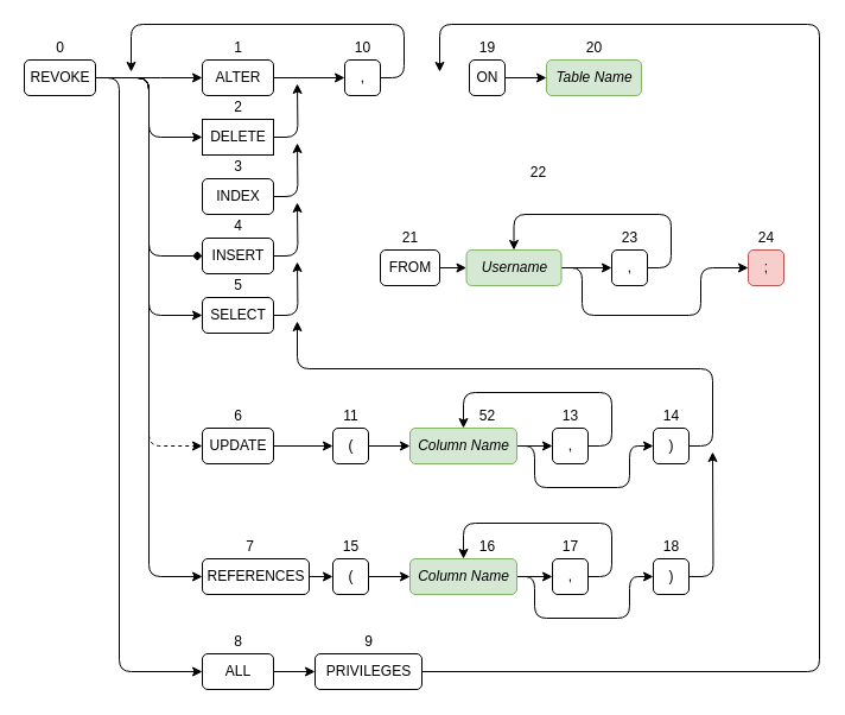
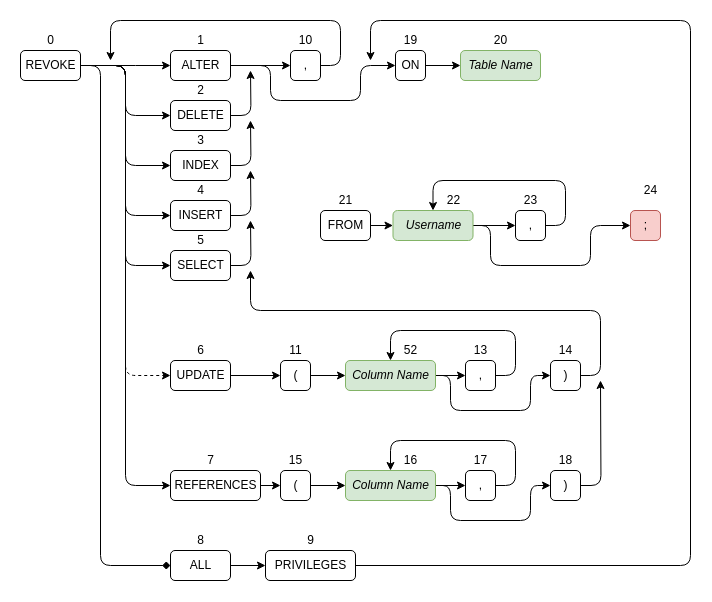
  <mxCell id="0" />
  <mxCell id="1" parent="0" />
  <mxCell id="2" style="edgeStyle=orthogonalEdgeStyle;orthogonalLoop=1;jettySize=auto;html=1;exitX=1;exitY=0.5;exitDx=0;exitDy=0;entryX=0;entryY=0.5;entryDx=0;entryDy=0;" parent="1" source="10" edge="1"><mxGeometry relative="1" as="geometry"><mxPoint x="170" y="65" as="targetPoint" /></mxGeometry></mxCell>
  <mxCell id="3" style="edgeStyle=orthogonalEdgeStyle;orthogonalLoop=1;jettySize=auto;html=1;exitX=1;exitY=0.5;exitDx=0;exitDy=0;entryX=0;entryY=0.5;entryDx=0;entryDy=0;" parent="1" source="10" target="27" edge="1"><mxGeometry relative="1" as="geometry" /></mxCell>
- <mxCell id="5" style="edgeStyle=orthogonalEdgeStyle;orthogonalLoop=1;jettySize=auto;html=1;exitX=1;exitY=0.5;exitDx=0;exitDy=0;entryX=0;entryY=0.5;entryDx=0;entryDy=0;endArrow=diamond;" parent="1" source="10" target="33" edge="1"><mxGeometry relative="1" as="geometry" /></mxCell>
+ <mxCell id="4" style="edgeStyle=orthogonalEdgeStyle;orthogonalLoop=1;jettySize=auto;html=1;exitX=1;exitY=0.5;exitDx=0;exitDy=0;entryX=0;entryY=0.5;entryDx=0;entryDy=0;" parent="1" source="10" target="30" edge="1"><mxGeometry relative="1" as="geometry" /></mxCell>
+ <mxCell id="5" style="edgeStyle=orthogonalEdgeStyle;orthogonalLoop=1;jettySize=auto;html=1;exitX=1;exitY=0.5;exitDx=0;exitDy=0;entryX=0;entryY=0.5;entryDx=0;entryDy=0;" parent="1" source="10" target="33" edge="1"><mxGeometry relative="1" as="geometry" /></mxCell>
  <mxCell id="6" style="edgeStyle=orthogonalEdgeStyle;orthogonalLoop=1;jettySize=auto;html=1;exitX=1;exitY=0.5;exitDx=0;exitDy=0;entryX=0;entryY=0.5;entryDx=0;entryDy=0;dashed=1;" parent="1" source="10" target="36" edge="1"><mxGeometry relative="1" as="geometry" /></mxCell>
  <mxCell id="7" style="edgeStyle=orthogonalEdgeStyle;orthogonalLoop=1;jettySize=auto;html=1;exitX=1;exitY=0.5;exitDx=0;exitDy=0;entryX=0;entryY=0.5;entryDx=0;entryDy=0;" parent="1" source="10" target="39" edge="1"><mxGeometry relative="1" as="geometry" /></mxCell>
- <mxCell id="8" style="edgeStyle=orthogonalEdgeStyle;orthogonalLoop=1;jettySize=auto;html=1;exitX=1;exitY=0.5;exitDx=0;exitDy=0;entryX=0;entryY=0.5;entryDx=0;entryDy=0;" parent="1" source="10" target="42" edge="1"><mxGeometry relative="1" as="geometry"><Array as="points"><mxPoint x="100" y="65" /><mxPoint x="100" y="565" /></Array></mxGeometry></mxCell>
+ <mxCell id="8" style="edgeStyle=orthogonalEdgeStyle;orthogonalLoop=1;jettySize=auto;html=1;exitX=1;exitY=0.5;exitDx=0;exitDy=0;entryX=0;entryY=0.5;entryDx=0;entryDy=0;endArrow=diamond;" parent="1" source="10" target="42" edge="1"><mxGeometry relative="1" as="geometry"><Array as="points"><mxPoint x="100" y="65" /><mxPoint x="100" y="565" /></Array></mxGeometry></mxCell>
  <mxCell id="9" style="edgeStyle=orthogonalEdgeStyle;orthogonalLoop=1;jettySize=auto;html=1;exitX=1;exitY=0.5;exitDx=0;exitDy=0;entryX=0;entryY=0.5;entryDx=0;entryDy=0;" parent="1" source="10" target="84" edge="1"><mxGeometry relative="1" as="geometry" /></mxCell>
  <mxCell id="10" value="REVOKE" style="html=1;rounded=1;" parent="1" vertex="1"><mxGeometry x="20" y="50" width="60" height="30" as="geometry" /></mxCell>
  <mxCell id="11" value="0" style="text;html=1;align=center;verticalAlign=middle;resizable=0;points=[];autosize=1;rounded=1;" parent="1" vertex="1"><mxGeometry x="40" y="30" width="20" height="20" as="geometry" /></mxCell>
  <mxCell id="12" style="edgeStyle=orthogonalEdgeStyle;orthogonalLoop=1;jettySize=auto;html=1;exitX=1;exitY=0.5;exitDx=0;exitDy=0;entryX=0;entryY=0.5;entryDx=0;entryDy=0;" parent="1" source="24" target="14" edge="1"><mxGeometry relative="1" as="geometry"><mxPoint x="250" y="65" as="sourcePoint" /><mxPoint x="280" y="65" as="targetPoint" /></mxGeometry></mxCell>
  <mxCell id="13" style="edgeStyle=orthogonalEdgeStyle;orthogonalLoop=1;jettySize=auto;html=1;exitX=1;exitY=0.5;exitDx=0;exitDy=0;" parent="1" source="14" edge="1"><mxGeometry relative="1" as="geometry"><mxPoint x="110" y="60" as="targetPoint" /><Array as="points"><mxPoint x="340" y="65" /><mxPoint x="340" y="20" /><mxPoint x="110" y="20" /></Array></mxGeometry></mxCell>
  <mxCell id="14" value="," style="html=1;rounded=1;" parent="1" vertex="1"><mxGeometry x="290" y="50" width="30" height="30" as="geometry" /></mxCell>
  <mxCell id="15" value="10" style="text;html=1;align=center;verticalAlign=middle;resizable=0;points=[];autosize=1;rounded=1;" parent="1" vertex="1"><mxGeometry x="290" y="30" width="30" height="20" as="geometry" /></mxCell>
  <mxCell id="16" value=";" style="html=1;fillColor=#f8cecc;strokeColor=#b85450;rounded=1;" parent="1" vertex="1"><mxGeometry x="630" y="210" width="30" height="30" as="geometry" /></mxCell>
- <mxCell id="17" value="24" style="text;html=1;align=center;verticalAlign=middle;resizable=0;points=[];autosize=1;rounded=1;" parent="1" vertex="1"><mxGeometry x="630" y="190" width="30" height="20" as="geometry" /></mxCell>
+ <mxCell id="17" value="24" style="text;html=1;align=center;verticalAlign=middle;resizable=0;points=[];autosize=1;rounded=1;" parent="1" vertex="1"><mxGeometry x="635" y="180" width="30" height="20" as="geometry" /></mxCell>
  <mxCell id="18" style="edgeStyle=orthogonalEdgeStyle;orthogonalLoop=1;jettySize=auto;html=1;exitX=1;exitY=0.5;exitDx=0;exitDy=0;entryX=0;entryY=0.5;entryDx=0;entryDy=0;" parent="1" source="19" target="21" edge="1"><mxGeometry relative="1" as="geometry"><mxPoint x="545" y="65" as="targetPoint" /></mxGeometry></mxCell>
  <mxCell id="19" value="ON" style="html=1;rounded=1;" parent="1" vertex="1"><mxGeometry x="395" y="50" width="30" height="30" as="geometry" /></mxCell>
  <mxCell id="20" value="19" style="text;html=1;align=center;verticalAlign=middle;resizable=0;points=[];autosize=1;rounded=1;" parent="1" vertex="1"><mxGeometry x="395" y="30" width="30" height="20" as="geometry" /></mxCell>
  <mxCell id="21" value="&lt;i&gt;Table Name&lt;/i&gt;" style="html=1;fillColor=#d5e8d4;strokeColor=#82b366;rounded=1;" parent="1" vertex="1"><mxGeometry x="460" y="50" width="80" height="30" as="geometry" /></mxCell>
  <mxCell id="22" value="20" style="text;html=1;align=center;verticalAlign=middle;resizable=0;points=[];autosize=1;rounded=1;" parent="1" vertex="1"><mxGeometry x="485" y="30" width="30" height="20" as="geometry" /></mxCell>
+ <mxCell id="23" style="edgeStyle=orthogonalEdgeStyle;orthogonalLoop=1;jettySize=auto;html=1;exitX=1;exitY=0.5;exitDx=0;exitDy=0;entryX=0;entryY=0.5;entryDx=0;entryDy=0;" parent="1" source="24" target="19" edge="1"><mxGeometry relative="1" as="geometry"><Array as="points"><mxPoint x="270" y="65" /><mxPoint x="270" y="100" /><mxPoint x="360" y="100" /><mxPoint x="360" y="65" /></Array></mxGeometry></mxCell>
  <mxCell id="24" value="ALTER" style="html=1;rounded=1;" parent="1" vertex="1"><mxGeometry x="170" y="50" width="60" height="30" as="geometry" /></mxCell>
  <mxCell id="25" value="1" style="text;html=1;align=center;verticalAlign=middle;resizable=0;points=[];autosize=1;rounded=1;" parent="1" vertex="1"><mxGeometry x="190" y="30" width="20" height="20" as="geometry" /></mxCell>
  <mxCell id="26" style="edgeStyle=orthogonalEdgeStyle;rounded=1;orthogonalLoop=1;jettySize=auto;html=1;exitX=1;exitY=0.5;exitDx=0;exitDy=0;" parent="1" source="27" edge="1"><mxGeometry relative="1" as="geometry"><mxPoint x="250" y="70" as="targetPoint" /></mxGeometry></mxCell>
- <mxCell id="27" value="DELETE" style="html=1;rounded=0;" parent="1" vertex="1"><mxGeometry x="170" y="100" width="60" height="30" as="geometry" /></mxCell>
+ <mxCell id="27" value="DELETE" style="html=1;rounded=1;" parent="1" vertex="1"><mxGeometry x="170" y="100" width="60" height="30" as="geometry" /></mxCell>
  <mxCell id="28" value="2" style="text;html=1;align=center;verticalAlign=middle;resizable=0;points=[];autosize=1;rounded=1;" parent="1" vertex="1"><mxGeometry x="190" y="80" width="20" height="20" as="geometry" /></mxCell>
  <mxCell id="29" style="edgeStyle=orthogonalEdgeStyle;rounded=1;orthogonalLoop=1;jettySize=auto;html=1;exitX=1;exitY=0.5;exitDx=0;exitDy=0;" parent="1" source="30" edge="1"><mxGeometry relative="1" as="geometry"><mxPoint x="250" y="120" as="targetPoint" /></mxGeometry></mxCell>
  <mxCell id="30" value="INDEX" style="html=1;rounded=1;" parent="1" vertex="1"><mxGeometry x="170" y="150" width="60" height="30" as="geometry" /></mxCell>
  <mxCell id="31" value="3" style="text;html=1;align=center;verticalAlign=middle;resizable=0;points=[];autosize=1;rounded=1;" parent="1" vertex="1"><mxGeometry x="190" y="130" width="20" height="20" as="geometry" /></mxCell>
  <mxCell id="32" style="edgeStyle=orthogonalEdgeStyle;rounded=1;orthogonalLoop=1;jettySize=auto;html=1;exitX=1;exitY=0.5;exitDx=0;exitDy=0;" parent="1" source="33" edge="1"><mxGeometry relative="1" as="geometry"><mxPoint x="250" y="170" as="targetPoint" /></mxGeometry></mxCell>
  <mxCell id="33" value="INSERT" style="html=1;rounded=1;" parent="1" vertex="1"><mxGeometry x="170" y="200" width="60" height="30" as="geometry" /></mxCell>
  <mxCell id="34" value="4" style="text;html=1;align=center;verticalAlign=middle;resizable=0;points=[];autosize=1;rounded=1;" parent="1" vertex="1"><mxGeometry x="190" y="180" width="20" height="20" as="geometry" /></mxCell>
  <mxCell id="35" style="edgeStyle=orthogonalEdgeStyle;orthogonalLoop=1;jettySize=auto;html=1;exitX=1;exitY=0.5;exitDx=0;exitDy=0;entryX=0;entryY=0.5;entryDx=0;entryDy=0;" parent="1" source="36" target="51" edge="1"><mxGeometry relative="1" as="geometry" /></mxCell>
  <mxCell id="36" value="UPDATE" style="html=1;rounded=1;" parent="1" vertex="1"><mxGeometry x="170" y="360" width="60" height="30" as="geometry" /></mxCell>
  <mxCell id="37" value="6" style="text;html=1;align=center;verticalAlign=middle;resizable=0;points=[];autosize=1;rounded=1;" parent="1" vertex="1"><mxGeometry x="190" y="340" width="20" height="20" as="geometry" /></mxCell>
  <mxCell id="38" style="edgeStyle=orthogonalEdgeStyle;orthogonalLoop=1;jettySize=auto;html=1;exitX=1;exitY=0.5;exitDx=0;exitDy=0;entryX=0;entryY=0.5;entryDx=0;entryDy=0;" parent="1" source="39" target="48" edge="1"><mxGeometry relative="1" as="geometry" /></mxCell>
  <mxCell id="39" value="REFERENCES" style="html=1;rounded=1;" parent="1" vertex="1"><mxGeometry x="170" y="470" width="90" height="30" as="geometry" /></mxCell>
  <mxCell id="40" value="7" style="text;html=1;align=center;verticalAlign=middle;resizable=0;points=[];autosize=1;rounded=1;" parent="1" vertex="1"><mxGeometry x="200" y="450" width="20" height="20" as="geometry" /></mxCell>
  <mxCell id="41" style="edgeStyle=orthogonalEdgeStyle;orthogonalLoop=1;jettySize=auto;html=1;exitX=1;exitY=0.5;exitDx=0;exitDy=0;entryX=0;entryY=0.5;entryDx=0;entryDy=0;" parent="1" source="42" target="45" edge="1"><mxGeometry relative="1" as="geometry" /></mxCell>
  <mxCell id="42" value="ALL" style="html=1;rounded=1;" parent="1" vertex="1"><mxGeometry x="170" y="550" width="60" height="30" as="geometry" /></mxCell>
  <mxCell id="43" value="8" style="text;html=1;align=center;verticalAlign=middle;resizable=0;points=[];autosize=1;rounded=1;" parent="1" vertex="1"><mxGeometry x="190" y="530" width="20" height="20" as="geometry" /></mxCell>
  <mxCell id="44" style="edgeStyle=orthogonalEdgeStyle;orthogonalLoop=1;jettySize=auto;html=1;exitX=1;exitY=0.5;exitDx=0;exitDy=0;" parent="1" source="45" edge="1"><mxGeometry relative="1" as="geometry"><mxPoint x="370" y="60" as="targetPoint" /><Array as="points"><mxPoint x="690" y="565" /><mxPoint x="690" y="20" /><mxPoint x="370" y="20" /></Array></mxGeometry></mxCell>
  <mxCell id="45" value="PRIVILEGES" style="html=1;rounded=1;" parent="1" vertex="1"><mxGeometry x="265" y="550" width="90" height="30" as="geometry" /></mxCell>
  <mxCell id="46" value="9" style="text;html=1;align=center;verticalAlign=middle;resizable=0;points=[];autosize=1;rounded=1;" parent="1" vertex="1"><mxGeometry x="300" y="530" width="20" height="20" as="geometry" /></mxCell>
  <mxCell id="47" style="edgeStyle=orthogonalEdgeStyle;orthogonalLoop=1;jettySize=auto;html=1;exitX=1;exitY=0.5;exitDx=0;exitDy=0;entryX=0;entryY=0.5;entryDx=0;entryDy=0;" parent="1" source="48" target="65" edge="1"><mxGeometry relative="1" as="geometry" /></mxCell>
  <mxCell id="48" value="(" style="html=1;rounded=1;" parent="1" vertex="1"><mxGeometry x="280" y="470" width="30" height="30" as="geometry" /></mxCell>
  <mxCell id="49" value="15" style="text;html=1;align=center;verticalAlign=middle;resizable=0;points=[];autosize=1;rounded=1;" parent="1" vertex="1"><mxGeometry x="280" y="450" width="30" height="20" as="geometry" /></mxCell>
  <mxCell id="50" style="edgeStyle=orthogonalEdgeStyle;orthogonalLoop=1;jettySize=auto;html=1;exitX=1;exitY=0.5;exitDx=0;exitDy=0;entryX=0;entryY=0.5;entryDx=0;entryDy=0;" parent="1" source="51" target="61" edge="1"><mxGeometry relative="1" as="geometry" /></mxCell>
  <mxCell id="51" value="(" style="html=1;rounded=1;" parent="1" vertex="1"><mxGeometry x="280" y="360" width="30" height="30" as="geometry" /></mxCell>
  <mxCell id="52" value="11" style="text;html=1;align=center;verticalAlign=middle;resizable=0;points=[];autosize=1;rounded=1;" parent="1" vertex="1"><mxGeometry x="280" y="340" width="30" height="20" as="geometry" /></mxCell>
  <mxCell id="53" style="edgeStyle=orthogonalEdgeStyle;orthogonalLoop=1;jettySize=auto;html=1;exitX=1;exitY=0.5;exitDx=0;exitDy=0;entryX=0.5;entryY=0;entryDx=0;entryDy=0;" parent="1" source="54" target="65" edge="1"><mxGeometry relative="1" as="geometry"><Array as="points"><mxPoint x="515" y="485" /><mxPoint x="515" y="440" /><mxPoint x="390" y="440" /></Array></mxGeometry></mxCell>
  <mxCell id="54" value="," style="html=1;rounded=1;" parent="1" vertex="1"><mxGeometry x="465" y="470" width="30" height="30" as="geometry" /></mxCell>
  <mxCell id="55" value="17" style="text;html=1;align=center;verticalAlign=middle;resizable=0;points=[];autosize=1;rounded=1;" parent="1" vertex="1"><mxGeometry x="465" y="450" width="30" height="20" as="geometry" /></mxCell>
  <mxCell id="56" style="edgeStyle=orthogonalEdgeStyle;orthogonalLoop=1;jettySize=auto;html=1;exitX=1;exitY=0.5;exitDx=0;exitDy=0;entryX=0.5;entryY=0;entryDx=0;entryDy=0;" parent="1" source="57" target="61" edge="1"><mxGeometry relative="1" as="geometry"><mxPoint x="365" y="310" as="targetPoint" /><Array as="points"><mxPoint x="515" y="375" /><mxPoint x="515" y="330" /><mxPoint x="390" y="330" /></Array></mxGeometry></mxCell>
  <mxCell id="57" value="," style="html=1;rounded=1;" parent="1" vertex="1"><mxGeometry x="465" y="360" width="30" height="30" as="geometry" /></mxCell>
  <mxCell id="58" value="13" style="text;html=1;align=center;verticalAlign=middle;resizable=0;points=[];autosize=1;rounded=1;" parent="1" vertex="1"><mxGeometry x="465" y="340" width="30" height="20" as="geometry" /></mxCell>
  <mxCell id="59" style="edgeStyle=orthogonalEdgeStyle;orthogonalLoop=1;jettySize=auto;html=1;exitX=1;exitY=0.5;exitDx=0;exitDy=0;entryX=0;entryY=0.5;entryDx=0;entryDy=0;" parent="1" source="61" target="57" edge="1"><mxGeometry relative="1" as="geometry" /></mxCell>
  <mxCell id="60" style="edgeStyle=orthogonalEdgeStyle;rounded=1;orthogonalLoop=1;jettySize=auto;html=1;exitX=1;exitY=0.5;exitDx=0;exitDy=0;entryX=0;entryY=0.5;entryDx=0;entryDy=0;" parent="1" source="61" edge="1" target="68"><mxGeometry relative="1" as="geometry"><mxPoint x="530" y="380" as="targetPoint" /><Array as="points"><mxPoint x="450" y="375" /><mxPoint x="450" y="410" /><mxPoint x="530" y="410" /><mxPoint x="530" y="375" /></Array></mxGeometry></mxCell>
  <mxCell id="61" value="&lt;i&gt;Column Name&lt;/i&gt;" style="html=1;fillColor=#d5e8d4;strokeColor=#82b366;rounded=1;" parent="1" vertex="1"><mxGeometry x="345" y="360" width="90" height="30" as="geometry" /></mxCell>
  <mxCell id="62" value="52" style="text;html=1;align=center;verticalAlign=middle;resizable=0;points=[];autosize=1;rounded=1;" parent="1" vertex="1"><mxGeometry x="395" y="340" width="30" height="20" as="geometry" /></mxCell>
  <mxCell id="63" style="edgeStyle=orthogonalEdgeStyle;orthogonalLoop=1;jettySize=auto;html=1;exitX=1;exitY=0.5;exitDx=0;exitDy=0;entryX=0;entryY=0.5;entryDx=0;entryDy=0;" parent="1" source="65" target="54" edge="1"><mxGeometry relative="1" as="geometry" /></mxCell>
  <mxCell id="64" style="edgeStyle=orthogonalEdgeStyle;rounded=1;orthogonalLoop=1;jettySize=auto;html=1;exitX=1;exitY=0.5;exitDx=0;exitDy=0;entryX=0;entryY=0.5;entryDx=0;entryDy=0;" parent="1" source="65" edge="1" target="71"><mxGeometry relative="1" as="geometry"><mxPoint x="530" y="490" as="targetPoint" /><Array as="points"><mxPoint x="450" y="485" /><mxPoint x="450" y="520" /><mxPoint x="530" y="520" /><mxPoint x="530" y="485" /></Array></mxGeometry></mxCell>
  <mxCell id="65" value="&lt;i&gt;Column Name&lt;/i&gt;" style="html=1;fillColor=#d5e8d4;strokeColor=#82b366;rounded=1;" parent="1" vertex="1"><mxGeometry x="345" y="470" width="90" height="30" as="geometry" /></mxCell>
  <mxCell id="66" value="16" style="text;html=1;align=center;verticalAlign=middle;resizable=0;points=[];autosize=1;rounded=1;" parent="1" vertex="1"><mxGeometry x="395" y="450" width="30" height="20" as="geometry" /></mxCell>
  <mxCell id="67" style="edgeStyle=orthogonalEdgeStyle;rounded=1;orthogonalLoop=1;jettySize=auto;html=1;exitX=1;exitY=0.5;exitDx=0;exitDy=0;" parent="1" source="68" edge="1"><mxGeometry relative="1" as="geometry"><mxPoint x="250" y="270" as="targetPoint" /><Array as="points"><mxPoint x="600" y="375" /><mxPoint x="600" y="310" /><mxPoint x="250" y="310" /></Array></mxGeometry></mxCell>
  <mxCell id="68" value=")" style="html=1;rounded=1;" parent="1" vertex="1"><mxGeometry x="550" y="360" width="30" height="30" as="geometry" /></mxCell>
  <mxCell id="69" value="14" style="text;html=1;align=center;verticalAlign=middle;resizable=0;points=[];autosize=1;rounded=1;" parent="1" vertex="1"><mxGeometry x="550" y="340" width="30" height="20" as="geometry" /></mxCell>
  <mxCell id="70" style="edgeStyle=orthogonalEdgeStyle;rounded=1;orthogonalLoop=1;jettySize=auto;html=1;exitX=1;exitY=0.5;exitDx=0;exitDy=0;" parent="1" source="71" edge="1"><mxGeometry relative="1" as="geometry"><mxPoint x="600" y="380" as="targetPoint" /></mxGeometry></mxCell>
  <mxCell id="71" value=")" style="html=1;rounded=1;" parent="1" vertex="1"><mxGeometry x="550" y="470" width="30" height="30" as="geometry" /></mxCell>
  <mxCell id="72" value="18" style="text;html=1;align=center;verticalAlign=middle;resizable=0;points=[];autosize=1;rounded=1;" parent="1" vertex="1"><mxGeometry x="550" y="450" width="30" height="20" as="geometry" /></mxCell>
  <mxCell id="73" style="edgeStyle=orthogonalEdgeStyle;orthogonalLoop=1;jettySize=auto;html=1;exitX=1;exitY=0.5;exitDx=0;exitDy=0;entryX=0;entryY=0.5;entryDx=0;entryDy=0;" parent="1" source="75" target="81" edge="1"><mxGeometry relative="1" as="geometry" /></mxCell>
  <mxCell id="74" style="edgeStyle=orthogonalEdgeStyle;orthogonalLoop=1;jettySize=auto;html=1;exitX=1;exitY=0.5;exitDx=0;exitDy=0;entryX=0;entryY=0.5;entryDx=0;entryDy=0;" parent="1" source="75" target="16" edge="1"><mxGeometry relative="1" as="geometry"><Array as="points"><mxPoint x="490" y="225" /><mxPoint x="490" y="265" /><mxPoint x="590" y="265" /><mxPoint x="590" y="225" /></Array></mxGeometry></mxCell>
  <mxCell id="75" value="&lt;i&gt;Username&lt;/i&gt;" style="html=1;fillColor=#d5e8d4;strokeColor=#82b366;rounded=1;" parent="1" vertex="1"><mxGeometry x="392.5" y="210" width="80" height="30" as="geometry" /></mxCell>
- <mxCell id="76" value="22" style="text;html=1;align=center;verticalAlign=middle;resizable=0;points=[];autosize=1;rounded=1;" parent="1" vertex="1"><mxGeometry x="437.5" y="135" width="30" height="20" as="geometry" /></mxCell>
+ <mxCell id="76" value="22" style="text;html=1;align=center;verticalAlign=middle;resizable=0;points=[];autosize=1;rounded=1;" parent="1" vertex="1"><mxGeometry x="437.5" y="190" width="30" height="20" as="geometry" /></mxCell>
  <mxCell id="77" style="edgeStyle=orthogonalEdgeStyle;orthogonalLoop=1;jettySize=auto;html=1;exitX=1;exitY=0.5;exitDx=0;exitDy=0;entryX=0;entryY=0.5;entryDx=0;entryDy=0;" parent="1" source="78" target="75" edge="1"><mxGeometry relative="1" as="geometry" /></mxCell>
  <mxCell id="78" value="FROM" style="html=1;rounded=1;" parent="1" vertex="1"><mxGeometry x="320" y="210" width="50" height="30" as="geometry" /></mxCell>
  <mxCell id="79" value="21" style="text;html=1;align=center;verticalAlign=middle;resizable=0;points=[];autosize=1;rounded=1;" parent="1" vertex="1"><mxGeometry x="330" y="190" width="30" height="20" as="geometry" /></mxCell>
  <mxCell id="80" style="edgeStyle=orthogonalEdgeStyle;orthogonalLoop=1;jettySize=auto;html=1;exitX=1;exitY=0.5;exitDx=0;exitDy=0;entryX=0.5;entryY=0;entryDx=0;entryDy=0;" parent="1" source="81" target="75" edge="1"><mxGeometry relative="1" as="geometry"><Array as="points"><mxPoint x="565" y="225" /><mxPoint x="565" y="180" /><mxPoint x="433" y="180" /></Array></mxGeometry></mxCell>
  <mxCell id="81" value="," style="html=1;rounded=1;" parent="1" vertex="1"><mxGeometry x="515" y="210" width="30" height="30" as="geometry" /></mxCell>
  <mxCell id="82" value="23" style="text;html=1;align=center;verticalAlign=middle;resizable=0;points=[];autosize=1;rounded=1;" parent="1" vertex="1"><mxGeometry x="515" y="190" width="30" height="20" as="geometry" /></mxCell>
  <mxCell id="83" style="edgeStyle=orthogonalEdgeStyle;rounded=1;orthogonalLoop=1;jettySize=auto;html=1;exitX=1;exitY=0.5;exitDx=0;exitDy=0;" parent="1" source="84" edge="1"><mxGeometry relative="1" as="geometry"><mxPoint x="250" y="220" as="targetPoint" /></mxGeometry></mxCell>
  <mxCell id="84" value="SELECT" style="html=1;rounded=1;" parent="1" vertex="1"><mxGeometry x="170" y="250" width="60" height="30" as="geometry" /></mxCell>
  <mxCell id="85" value="5" style="text;html=1;align=center;verticalAlign=middle;resizable=0;points=[];autosize=1;rounded=1;" parent="1" vertex="1"><mxGeometry x="190" y="230" width="20" height="20" as="geometry" /></mxCell>
